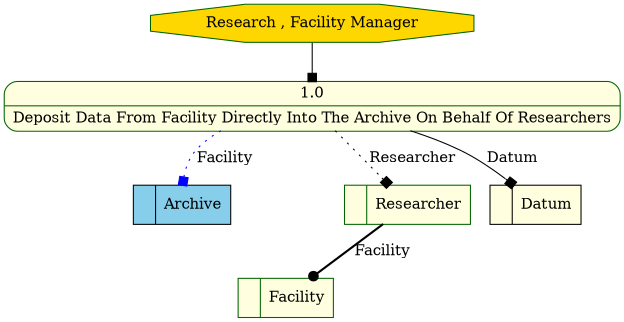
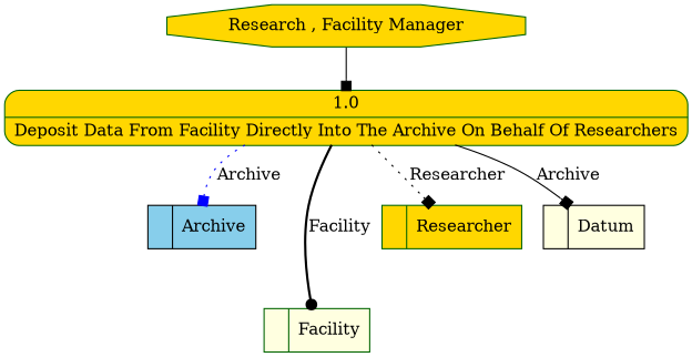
  digraph {
    node [color=darkgreen fillcolor=lightyellow shape=record style=filled]
    edge [arrowhead=box color=black style=solid]
    n1 [color=black fillcolor=skyblue label="<f0>  |<f1> Archive "]
    n2 [label="<f0>  |<f1> Facility "]
-   n3 [label="<f0>  |<f1> Researcher "]
+   n3 [fillcolor=gold label="<f0>  |<f1> Researcher "]
    n4 [color=black label="<f0>  |<f1> Datum "]
    n5 [fillcolor=gold label="Research , Facility Manager" shape=octagon]
-   n6 [label="{<f0> 1.0|<f1> Deposit Data From Facility Directly Into The Archive On Behalf Of Researchers }" shape=Mrecord]
+   n6 [fillcolor=gold label="{<f0> 1.0|<f1> Deposit Data From Facility Directly Into The Archive On Behalf Of Researchers }" shape=Mrecord]
    n5 -> n6
-   n6 -> n1 [color=blue label=Facility style=dotted]
-   n3 -> n2 [arrowhead=dot label=Facility style=bold]
+   n6 -> n1 [color=blue label=Archive style=dotted]
+   n6 -> n2 [arrowhead=dot label=Facility style=bold]
    n6 -> n3 [label=Researcher style=dotted]
-   n6 -> n4 [label=Datum]
+   n6 -> n4 [label=Archive]
  }
